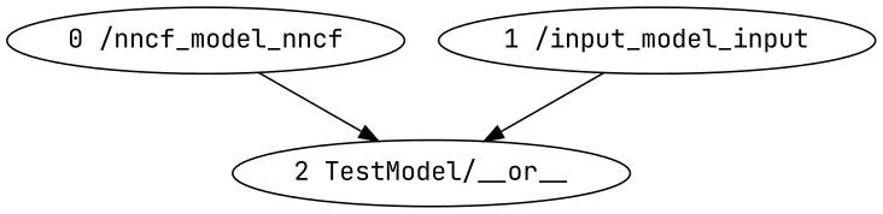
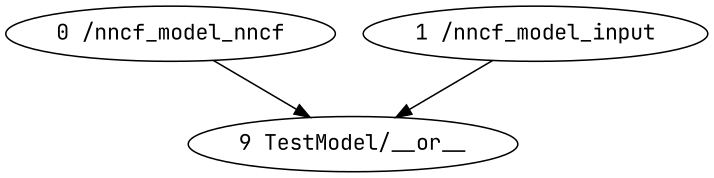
  strict digraph {
    fontname="JetBrains Mono"
    node [fontname="JetBrains Mono" type=nncf_model_input]
    edge [fontname="JetBrains Mono"]
    n1 [label="0 /nncf_model_nncf"]
-   "2 TestModel/__or__" [scope=TestModel type=__or__]
-   "1 /nncf_model_input" [label="1 /input_model_input"]
+   "2 TestModel/__or__" [scope=TestModel type=__or__ label="9 TestModel/__or__"]
+   "1 /nncf_model_input"
    n1 -> "2 TestModel/__or__"
    "1 /nncf_model_input" -> "2 TestModel/__or__"
  }
